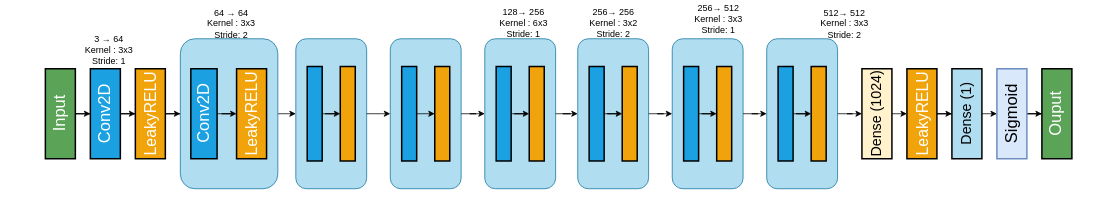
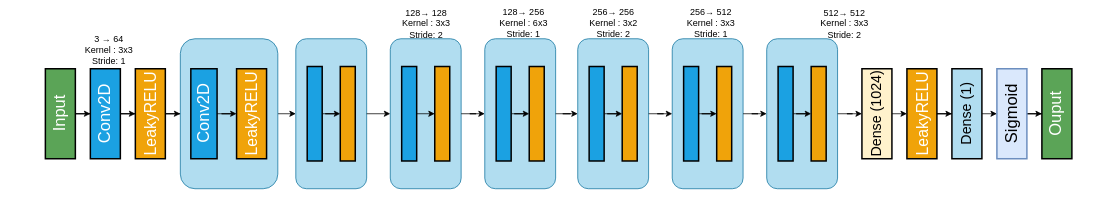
  <mxCell id="0" />
  <mxCell id="1" parent="0" />
  <mxCell id="2" style="edgeStyle=orthogonalEdgeStyle;rounded=0;orthogonalLoop=1;jettySize=auto;html=1;entryX=0.5;entryY=0;entryDx=0;entryDy=0;" parent="1" source="3" target="5" edge="1"><mxGeometry relative="1" as="geometry" /></mxCell>
  <mxCell id="3" value="&lt;font style=&quot;font-size: 22px; color: light-dark(rgb(255, 255, 255), rgb(237, 237, 237));&quot;&gt;Input&lt;/font&gt;" style="rounded=0;whiteSpace=wrap;html=1;rotation=-90;fillColor=light-dark(#5ba457, #1f2f1e);strokeColor=light-dark(#000000, #446e2c);horizontal=0;textDirection=vertical-rl;strokeWidth=2;" parent="1" vertex="1"><mxGeometry x="20" y="131" width="120" height="40" as="geometry" /></mxCell>
  <mxCell id="4" style="edgeStyle=orthogonalEdgeStyle;rounded=0;orthogonalLoop=1;jettySize=auto;html=1;entryX=0.5;entryY=0;entryDx=0;entryDy=0;" parent="1" source="5" target="7" edge="1"><mxGeometry relative="1" as="geometry" /></mxCell>
  <mxCell id="5" value="&lt;font style=&quot;font-size: 22px;&quot;&gt;Conv2D&lt;/font&gt;" style="rounded=0;whiteSpace=wrap;html=1;rotation=-90;fillColor=#1ba1e2;fontColor=#ffffff;strokeColor=light-dark(#000000, #51afe7);strokeWidth=2;" parent="1" vertex="1"><mxGeometry x="80" y="131" width="120" height="40" as="geometry" /></mxCell>
  <mxCell id="6" style="edgeStyle=orthogonalEdgeStyle;rounded=0;orthogonalLoop=1;jettySize=auto;html=1;entryX=0;entryY=0.5;entryDx=0;entryDy=0;" parent="1" source="7" target="26" edge="1"><mxGeometry relative="1" as="geometry" /></mxCell>
  <mxCell id="7" value="&lt;font style=&quot;font-size: 21px;&quot;&gt;&lt;span style=&quot;color: light-dark(rgb(255, 255, 255), rgb(237, 237, 237));&quot;&gt;LeakyRELU&lt;/span&gt;&lt;/font&gt;" style="rounded=0;whiteSpace=wrap;html=1;rotation=-90;fillColor=#f0a30a;strokeColor=light-dark(#000000, #51afe7);fontColor=#000000;strokeWidth=2;" parent="1" vertex="1"><mxGeometry x="140" y="131" width="120" height="40" as="geometry" /></mxCell>
  <mxCell id="8" style="edgeStyle=orthogonalEdgeStyle;rounded=0;orthogonalLoop=1;jettySize=auto;html=1;" parent="1" source="9" target="10" edge="1"><mxGeometry relative="1" as="geometry" /></mxCell>
  <mxCell id="9" value="&lt;font style=&quot;font-size: 22px;&quot;&gt;Sigmoid&lt;/font&gt;" style="rounded=0;whiteSpace=wrap;html=1;rotation=-90;fillColor=#dae8fc;strokeColor=#6c8ebf;strokeWidth=2;" parent="1" vertex="1"><mxGeometry x="1289" y="131" width="120" height="40" as="geometry" /></mxCell>
  <mxCell id="10" value="&lt;div&gt;&lt;font style=&quot;font-size: 22px; color: rgb(255, 255, 255);&quot;&gt;Ouput&lt;/font&gt;&lt;/div&gt;" style="rounded=0;whiteSpace=wrap;html=1;rotation=-90;fillColor=light-dark(#5ba457, #1f2f1e);strokeColor=light-dark(#000000, #446e2c);horizontal=0;textDirection=vertical-rl;strokeWidth=2;" parent="1" vertex="1"><mxGeometry x="1349" y="131" width="120" height="40" as="geometry" /></mxCell>
  <mxCell id="11" value="&lt;div&gt;3 → 64 Kernel : 3x3&lt;/div&gt;&lt;div&gt;Stride: 1&lt;/div&gt;" style="text;html=1;align=center;verticalAlign=middle;whiteSpace=wrap;rounded=0;" parent="1" vertex="1"><mxGeometry x="107" y="51" width="76" height="30" as="geometry" /></mxCell>
- <mxCell id="12" value="&lt;div&gt;64 → 64 Kernel : 3x3&lt;/div&gt;&lt;div&gt;Stride: 2&lt;/div&gt;" style="text;html=1;align=center;verticalAlign=middle;whiteSpace=wrap;rounded=0;" parent="1" vertex="1"><mxGeometry x="270" y="21" width="76" height="20" as="geometry" /></mxCell>
  <mxCell id="13" value="" style="group" parent="1" vertex="1" connectable="0"><mxGeometry x="394" y="51" width="126" height="200" as="geometry" /></mxCell>
  <mxCell id="14" value="" style="rounded=1;whiteSpace=wrap;html=1;fillColor=#b1ddf0;strokeColor=#10739e;" parent="13" vertex="1"><mxGeometry width="94.5" height="200" as="geometry" /></mxCell>
  <mxCell id="15" style="edgeStyle=orthogonalEdgeStyle;rounded=0;orthogonalLoop=1;jettySize=auto;html=1;entryX=0.5;entryY=0;entryDx=0;entryDy=0;" edge="1" parent="13" source="16" target="17"><mxGeometry relative="1" as="geometry" /></mxCell>
  <mxCell id="16" value="" style="rounded=0;whiteSpace=wrap;html=1;rotation=-90;fillColor=#1ba1e2;fontColor=#ffffff;strokeColor=light-dark(#000000, #51afe7);strokeWidth=2;" parent="13" vertex="1"><mxGeometry x="-37.8" y="90" width="126" height="20" as="geometry" /></mxCell>
  <mxCell id="17" value="" style="rounded=0;whiteSpace=wrap;html=1;rotation=-90;fillColor=#f0a30a;strokeColor=light-dark(#000000, #51afe7);fontColor=#000000;strokeWidth=2;" parent="13" vertex="1"><mxGeometry x="6.3" y="90" width="126" height="20" as="geometry" /></mxCell>
+ <mxCell id="18" value="&lt;div&gt;128→ 128 Kernel : 3x3&lt;/div&gt;&lt;div&gt;Stride: 2&lt;/div&gt;" style="text;html=1;align=center;verticalAlign=middle;whiteSpace=wrap;rounded=0;" parent="1" vertex="1"><mxGeometry x="530" y="21" width="76" height="20" as="geometry" /></mxCell>
  <mxCell id="19" value="&lt;div&gt;128→ 256 Kernel : 6x3&lt;/div&gt;&lt;div&gt;Stride: 1&lt;/div&gt;" style="text;html=1;align=center;verticalAlign=middle;whiteSpace=wrap;rounded=0;" parent="1" vertex="1"><mxGeometry x="660" y="20" width="76" height="20" as="geometry" /></mxCell>
  <mxCell id="20" value="&lt;div&gt;256→ 256 Kernel : 3x2&lt;/div&gt;&lt;div&gt;Stride: 2&lt;/div&gt;" style="text;html=1;align=center;verticalAlign=middle;whiteSpace=wrap;rounded=0;" parent="1" vertex="1"><mxGeometry x="780" y="20" width="76" height="20" as="geometry" /></mxCell>
- <mxCell id="21" value="&lt;div&gt;256→ 512 Kernel : 3x3&lt;/div&gt;&lt;div&gt;Stride: 1&lt;/div&gt;" style="text;html=1;align=center;verticalAlign=middle;whiteSpace=wrap;rounded=0;" parent="1" vertex="1"><mxGeometry x="920" y="15" width="76" height="20" as="geometry" /></mxCell>
+ <mxCell id="21" value="&lt;div&gt;256→ 512 Kernel : 3x3&lt;/div&gt;&lt;div&gt;Stride: 1&lt;/div&gt;" style="text;html=1;align=center;verticalAlign=middle;whiteSpace=wrap;rounded=0;" parent="1" vertex="1"><mxGeometry x="910" y="20" width="76" height="20" as="geometry" /></mxCell>
  <mxCell id="22" value="&lt;div&gt;512→ 512 Kernel : 3x3&lt;/div&gt;&lt;div&gt;Stride: 2&lt;/div&gt;" style="text;html=1;align=center;verticalAlign=middle;whiteSpace=wrap;rounded=0;" parent="1" vertex="1"><mxGeometry x="1088" y="21" width="76" height="20" as="geometry" /></mxCell>
  <mxCell id="23" value="" style="endArrow=classic;html=1;rounded=0;exitX=1;exitY=0.5;exitDx=0;exitDy=0;entryX=0;entryY=0.5;entryDx=0;entryDy=0;" parent="1" source="26" target="14" edge="1"><mxGeometry width="50" height="50" relative="1" as="geometry"><mxPoint x="590" y="371" as="sourcePoint" /><mxPoint x="640" y="321" as="targetPoint" /></mxGeometry></mxCell>
  <mxCell id="24" style="edgeStyle=orthogonalEdgeStyle;rounded=0;orthogonalLoop=1;jettySize=auto;html=1;exitX=1;exitY=0.5;exitDx=0;exitDy=0;entryX=0;entryY=0.5;entryDx=0;entryDy=0;" parent="1" source="14" target="37" edge="1"><mxGeometry relative="1" as="geometry"><mxPoint x="594" y="151" as="targetPoint" /></mxGeometry></mxCell>
  <mxCell id="25" value="" style="group" parent="1" vertex="1" connectable="0"><mxGeometry x="240" y="51" width="190" height="200" as="geometry" /></mxCell>
  <mxCell id="26" value="" style="rounded=1;whiteSpace=wrap;html=1;fillColor=#b1ddf0;strokeColor=#10739e;" parent="25" vertex="1"><mxGeometry width="130" height="200" as="geometry" /></mxCell>
  <mxCell id="27" style="edgeStyle=orthogonalEdgeStyle;rounded=0;orthogonalLoop=1;jettySize=auto;html=1;entryX=0.5;entryY=0;entryDx=0;entryDy=0;" edge="1" parent="25" source="28" target="29"><mxGeometry relative="1" as="geometry" /></mxCell>
  <mxCell id="28" value="&lt;font style=&quot;font-size: 22px;&quot;&gt;Conv2D&lt;/font&gt;" style="rounded=0;whiteSpace=wrap;html=1;rotation=-90;fillColor=#1ba1e2;fontColor=#ffffff;strokeColor=light-dark(#000000, #51afe7);strokeWidth=2;" parent="25" vertex="1"><mxGeometry x="-28.5" y="82.5" width="120" height="35" as="geometry" /></mxCell>
  <mxCell id="29" value="&lt;font style=&quot;font-size: 21px;&quot;&gt;&lt;span style=&quot;color: light-dark(rgb(255, 255, 255), rgb(237, 237, 237));&quot;&gt;LeakyRELU&lt;/span&gt;&lt;/font&gt;" style="rounded=0;whiteSpace=wrap;html=1;rotation=-90;fillColor=#f0a30a;strokeColor=light-dark(#000000, #51afe7);fontColor=#000000;strokeWidth=2;" parent="25" vertex="1"><mxGeometry x="35" y="80" width="120" height="40" as="geometry" /></mxCell>
  <mxCell id="30" style="edgeStyle=orthogonalEdgeStyle;rounded=0;orthogonalLoop=1;jettySize=auto;html=1;exitX=0.5;exitY=1;exitDx=0;exitDy=0;entryX=0.5;entryY=0;entryDx=0;entryDy=0;" parent="1" source="32" target="34" edge="1"><mxGeometry relative="1" as="geometry" /></mxCell>
  <mxCell id="31" style="edgeStyle=orthogonalEdgeStyle;rounded=0;orthogonalLoop=1;jettySize=auto;html=1;exitX=0.5;exitY=1;exitDx=0;exitDy=0;entryX=0.5;entryY=0;entryDx=0;entryDy=0;" parent="1" source="35" target="9" edge="1"><mxGeometry relative="1" as="geometry" /></mxCell>
  <mxCell id="32" value="&lt;div&gt;&lt;font style=&quot;font-size: 19px;&quot;&gt;Dense (1024)&lt;/font&gt;&lt;/div&gt;" style="rounded=0;whiteSpace=wrap;html=1;rotation=-90;fillColor=#fff2cc;strokeColor=light-dark(#000000, #6d5100);strokeWidth=2;" parent="1" vertex="1"><mxGeometry x="1109" y="131" width="120" height="40" as="geometry" /></mxCell>
  <mxCell id="33" style="edgeStyle=orthogonalEdgeStyle;rounded=0;orthogonalLoop=1;jettySize=auto;html=1;entryX=0.5;entryY=0;entryDx=0;entryDy=0;" parent="1" source="34" target="35" edge="1"><mxGeometry relative="1" as="geometry" /></mxCell>
  <mxCell id="34" value="&lt;font style=&quot;font-size: 21px;&quot;&gt;&lt;span style=&quot;color: light-dark(rgb(255, 255, 255), rgb(237, 237, 237));&quot;&gt;LeakyRELU&lt;/span&gt;&lt;/font&gt;" style="rounded=0;whiteSpace=wrap;html=1;rotation=-90;fillColor=#f0a30a;strokeColor=light-dark(#000000, #51afe7);fontColor=#000000;strokeWidth=2;" parent="1" vertex="1"><mxGeometry x="1169" y="131" width="120" height="40" as="geometry" /></mxCell>
  <mxCell id="35" value="&lt;div&gt;&lt;font style=&quot;font-size: 19px;&quot;&gt;Dense (1)&lt;/font&gt;&lt;/div&gt;" style="rounded=0;whiteSpace=wrap;html=1;rotation=-90;fillColor=#b1ddf0;strokeColor=light-dark(#000000, #6d5100);strokeWidth=2;" parent="1" vertex="1"><mxGeometry x="1229" y="131" width="120" height="40" as="geometry" /></mxCell>
  <mxCell id="36" value="" style="group" vertex="1" connectable="0" parent="1"><mxGeometry x="520" y="51" width="126" height="200" as="geometry" /></mxCell>
  <mxCell id="37" value="" style="rounded=1;whiteSpace=wrap;html=1;fillColor=#b1ddf0;strokeColor=#10739e;" vertex="1" parent="36"><mxGeometry width="94.5" height="200" as="geometry" /></mxCell>
  <mxCell id="38" style="edgeStyle=orthogonalEdgeStyle;rounded=0;orthogonalLoop=1;jettySize=auto;html=1;entryX=0.5;entryY=0;entryDx=0;entryDy=0;" edge="1" parent="36" source="39" target="40"><mxGeometry relative="1" as="geometry" /></mxCell>
  <mxCell id="39" value="" style="rounded=0;whiteSpace=wrap;html=1;rotation=-90;fillColor=#1ba1e2;fontColor=#ffffff;strokeColor=light-dark(#000000, #51afe7);strokeWidth=2;" vertex="1" parent="36"><mxGeometry x="-37.8" y="90" width="126" height="20" as="geometry" /></mxCell>
  <mxCell id="40" value="" style="rounded=0;whiteSpace=wrap;html=1;rotation=-90;fillColor=#f0a30a;strokeColor=light-dark(#000000, #51afe7);fontColor=#000000;strokeWidth=2;" vertex="1" parent="36"><mxGeometry x="6.3" y="90" width="126" height="20" as="geometry" /></mxCell>
  <mxCell id="41" value="" style="group" vertex="1" connectable="0" parent="1"><mxGeometry x="646" y="51" width="126" height="200" as="geometry" /></mxCell>
  <mxCell id="42" value="" style="rounded=1;whiteSpace=wrap;html=1;fillColor=#b1ddf0;strokeColor=#10739e;" vertex="1" parent="41"><mxGeometry width="94.5" height="200" as="geometry" /></mxCell>
  <mxCell id="43" style="edgeStyle=orthogonalEdgeStyle;rounded=0;orthogonalLoop=1;jettySize=auto;html=1;entryX=0.5;entryY=0;entryDx=0;entryDy=0;" edge="1" parent="41" source="44" target="45"><mxGeometry relative="1" as="geometry" /></mxCell>
  <mxCell id="44" value="" style="rounded=0;whiteSpace=wrap;html=1;rotation=-90;fillColor=#1ba1e2;fontColor=#ffffff;strokeColor=light-dark(#000000, #51afe7);strokeWidth=2;" vertex="1" parent="41"><mxGeometry x="-37.8" y="90" width="126" height="20" as="geometry" /></mxCell>
  <mxCell id="45" value="" style="rounded=0;whiteSpace=wrap;html=1;rotation=-90;fillColor=#f0a30a;strokeColor=light-dark(#000000, #51afe7);fontColor=#000000;strokeWidth=2;" vertex="1" parent="41"><mxGeometry x="6.3" y="90" width="126" height="20" as="geometry" /></mxCell>
  <mxCell id="46" value="" style="group" vertex="1" connectable="0" parent="1"><mxGeometry x="770" y="51" width="126" height="200" as="geometry" /></mxCell>
  <mxCell id="47" value="" style="rounded=1;whiteSpace=wrap;html=1;fillColor=#b1ddf0;strokeColor=#10739e;" vertex="1" parent="46"><mxGeometry width="94.5" height="200" as="geometry" /></mxCell>
  <mxCell id="48" style="edgeStyle=orthogonalEdgeStyle;rounded=0;orthogonalLoop=1;jettySize=auto;html=1;entryX=0.5;entryY=0;entryDx=0;entryDy=0;" edge="1" parent="46" source="49" target="50"><mxGeometry relative="1" as="geometry" /></mxCell>
  <mxCell id="49" value="" style="rounded=0;whiteSpace=wrap;html=1;rotation=-90;fillColor=#1ba1e2;fontColor=#ffffff;strokeColor=light-dark(#000000, #51afe7);strokeWidth=2;" vertex="1" parent="46"><mxGeometry x="-37.8" y="90" width="126" height="20" as="geometry" /></mxCell>
  <mxCell id="50" value="" style="rounded=0;whiteSpace=wrap;html=1;rotation=-90;fillColor=#f0a30a;strokeColor=light-dark(#000000, #51afe7);fontColor=#000000;strokeWidth=2;" vertex="1" parent="46"><mxGeometry x="6.3" y="90" width="126" height="20" as="geometry" /></mxCell>
  <mxCell id="51" value="" style="group" vertex="1" connectable="0" parent="1"><mxGeometry x="896" y="51" width="126" height="200" as="geometry" /></mxCell>
  <mxCell id="52" value="" style="rounded=1;whiteSpace=wrap;html=1;fillColor=#b1ddf0;strokeColor=#10739e;" vertex="1" parent="51"><mxGeometry width="94.5" height="200" as="geometry" /></mxCell>
  <mxCell id="53" style="edgeStyle=orthogonalEdgeStyle;rounded=0;orthogonalLoop=1;jettySize=auto;html=1;entryX=0.5;entryY=0;entryDx=0;entryDy=0;" edge="1" parent="51" source="54" target="55"><mxGeometry relative="1" as="geometry" /></mxCell>
  <mxCell id="54" value="" style="rounded=0;whiteSpace=wrap;html=1;rotation=-90;fillColor=#1ba1e2;fontColor=#ffffff;strokeColor=light-dark(#000000, #51afe7);strokeWidth=2;" vertex="1" parent="51"><mxGeometry x="-37.8" y="90" width="126" height="20" as="geometry" /></mxCell>
  <mxCell id="55" value="" style="rounded=0;whiteSpace=wrap;html=1;rotation=-90;fillColor=#f0a30a;strokeColor=light-dark(#000000, #51afe7);fontColor=#000000;strokeWidth=2;" vertex="1" parent="51"><mxGeometry x="6.3" y="90" width="126" height="20" as="geometry" /></mxCell>
  <mxCell id="56" value="" style="group" vertex="1" connectable="0" parent="1"><mxGeometry x="1022" y="51" width="126" height="200" as="geometry" /></mxCell>
  <mxCell id="57" value="" style="rounded=1;whiteSpace=wrap;html=1;fillColor=#b1ddf0;strokeColor=#10739e;" vertex="1" parent="56"><mxGeometry width="94.5" height="200" as="geometry" /></mxCell>
  <mxCell id="58" style="edgeStyle=orthogonalEdgeStyle;rounded=0;orthogonalLoop=1;jettySize=auto;html=1;entryX=0.5;entryY=0;entryDx=0;entryDy=0;" edge="1" parent="56" source="59" target="60"><mxGeometry relative="1" as="geometry" /></mxCell>
  <mxCell id="59" value="" style="rounded=0;whiteSpace=wrap;html=1;rotation=-90;fillColor=#1ba1e2;fontColor=#ffffff;strokeColor=light-dark(#000000, #51afe7);strokeWidth=2;" vertex="1" parent="56"><mxGeometry x="-37.8" y="90" width="126" height="20" as="geometry" /></mxCell>
  <mxCell id="60" value="" style="rounded=0;whiteSpace=wrap;html=1;rotation=-90;fillColor=#f0a30a;strokeColor=light-dark(#000000, #51afe7);fontColor=#000000;strokeWidth=2;" vertex="1" parent="56"><mxGeometry x="6.3" y="90" width="126" height="20" as="geometry" /></mxCell>
  <mxCell id="61" style="edgeStyle=orthogonalEdgeStyle;rounded=0;orthogonalLoop=1;jettySize=auto;html=1;entryX=0;entryY=0.5;entryDx=0;entryDy=0;" edge="1" parent="1" source="37" target="42"><mxGeometry relative="1" as="geometry" /></mxCell>
  <mxCell id="62" style="edgeStyle=orthogonalEdgeStyle;rounded=0;orthogonalLoop=1;jettySize=auto;html=1;entryX=0;entryY=0.5;entryDx=0;entryDy=0;" edge="1" parent="1" source="42" target="47"><mxGeometry relative="1" as="geometry" /></mxCell>
  <mxCell id="63" style="edgeStyle=orthogonalEdgeStyle;rounded=0;orthogonalLoop=1;jettySize=auto;html=1;" edge="1" parent="1" source="47" target="52"><mxGeometry relative="1" as="geometry" /></mxCell>
  <mxCell id="64" style="edgeStyle=orthogonalEdgeStyle;rounded=0;orthogonalLoop=1;jettySize=auto;html=1;entryX=0;entryY=0.5;entryDx=0;entryDy=0;" edge="1" parent="1" source="52" target="57"><mxGeometry relative="1" as="geometry" /></mxCell>
  <mxCell id="65" style="edgeStyle=orthogonalEdgeStyle;rounded=0;orthogonalLoop=1;jettySize=auto;html=1;" edge="1" parent="1" source="57" target="32"><mxGeometry relative="1" as="geometry" /></mxCell>
